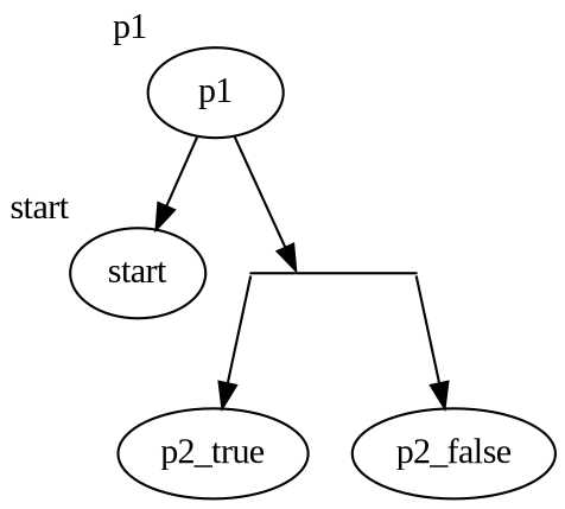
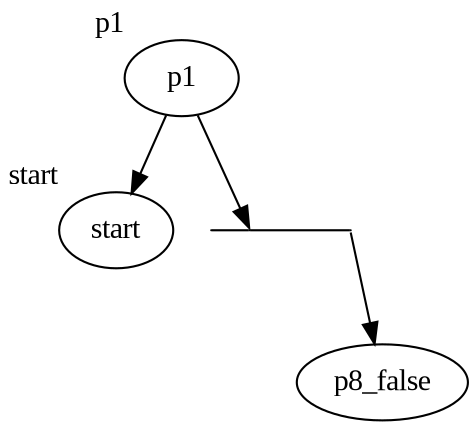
  digraph {
    fontname="Liberation Serif"
    node [fontname="Liberation Serif"]
    edge [fontname="Liberation Serif"]
    node_if1_false [shape=point width=0]
    if1 [shape=point width=0]
    node_if1_true [shape=point width=0]
-   p2_false
-   p2_true
+   p2_false [label=p8_false]
    start [xlabel=start]
    p1 [xlabel=p1]
    subgraph sub_1 {
      rank=same
      node_if1_false
      if1
      node_if1_true
    }
    node_if1_false -> p2_false
    if1 -> node_if1_false [dir=none]
    node_if1_true -> if1 [dir=none]
-   node_if1_true -> p2_true
    p1 -> if1
    p1 -> start
  }
